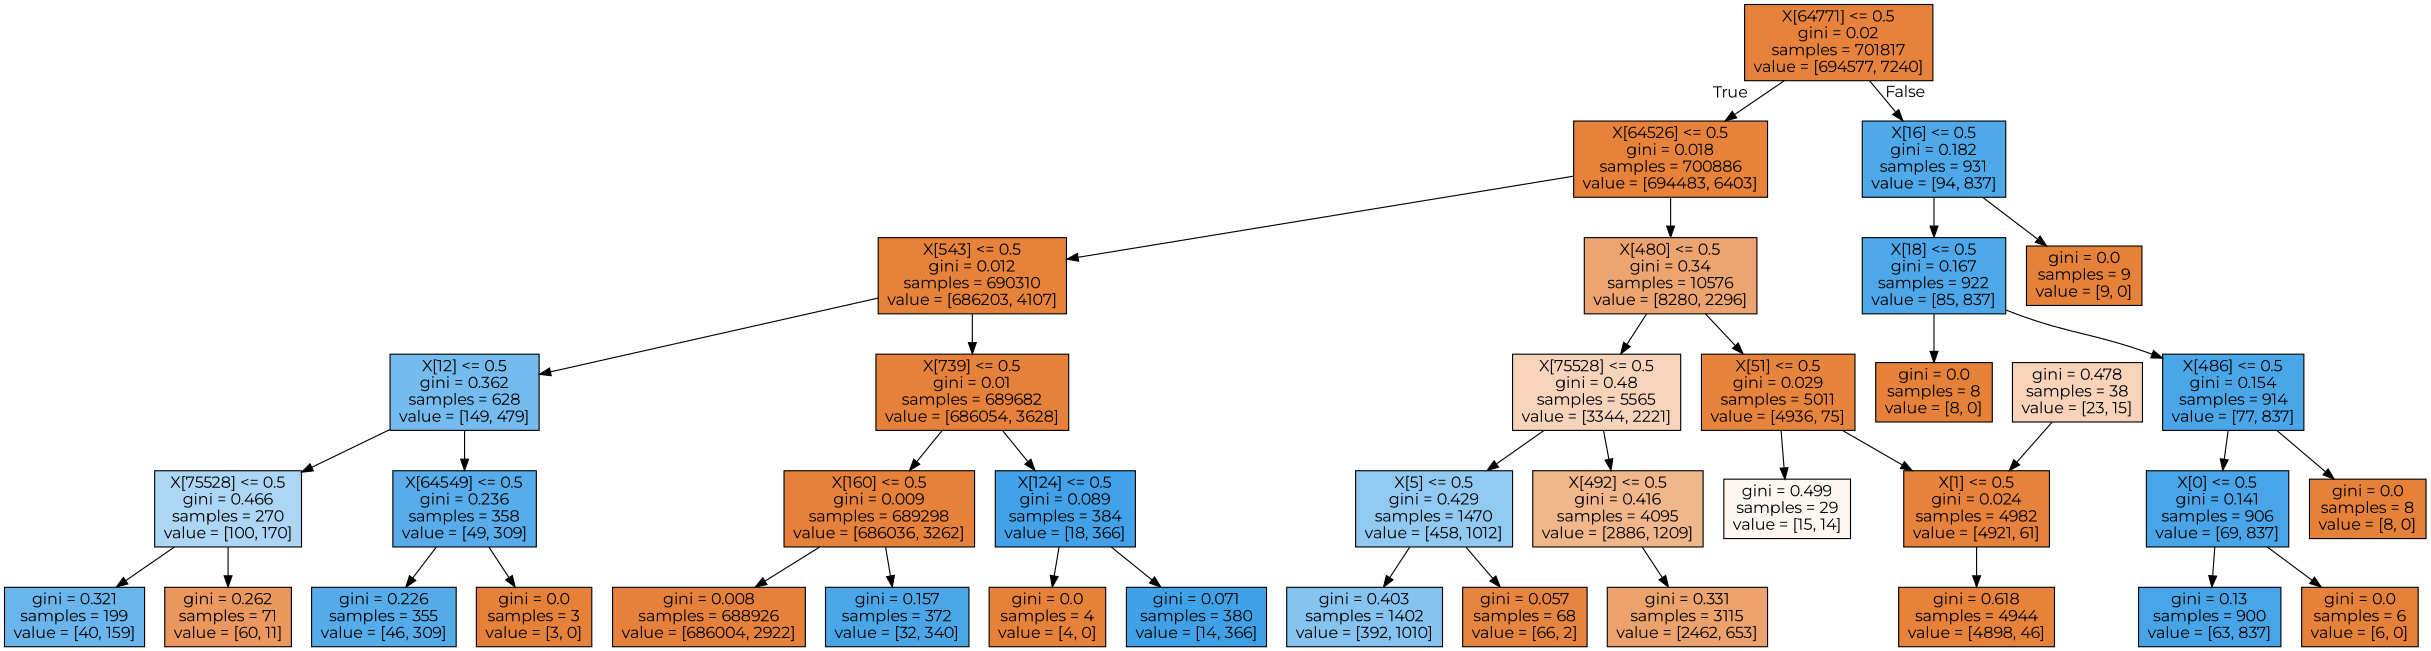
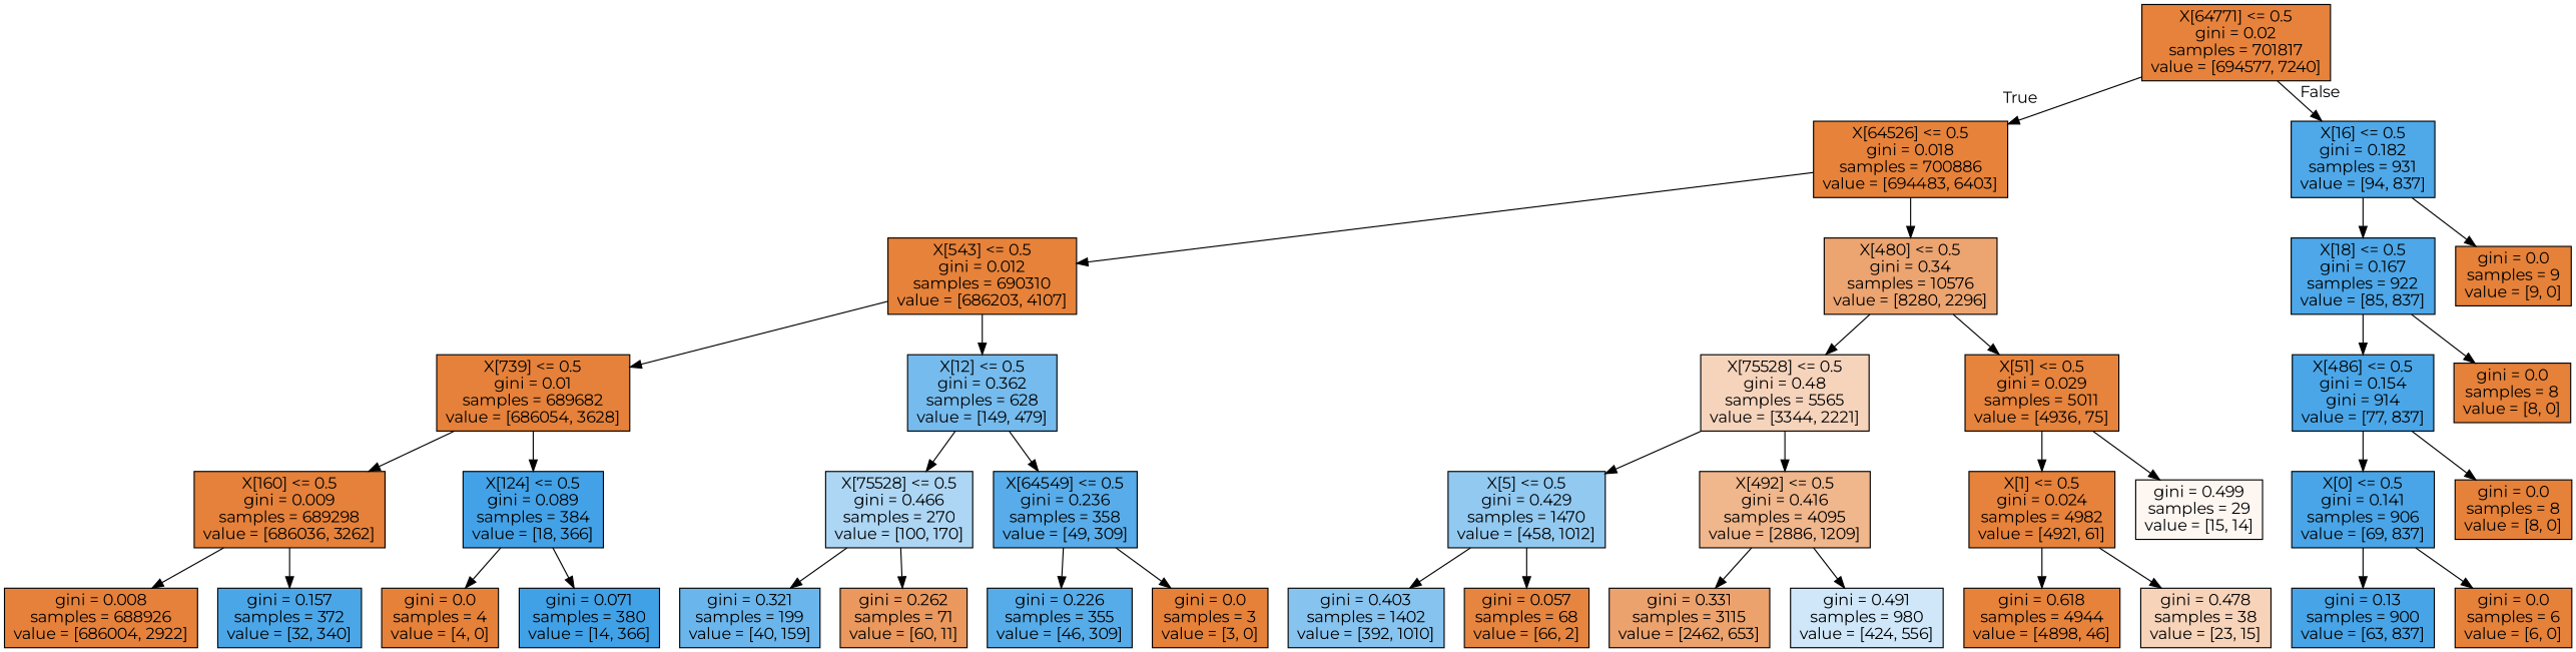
  digraph {
    fontname=Montserrat
    node [color=black fillcolor="#e58139ff" fontname=Montserrat shape=box style=filled]
    edge [fontname=Montserrat]
    n1 [fillcolor="#e58139fc" label="X[64771] <= 0.5\ngini = 0.02\nsamples = 701817\nvalue = [694577, 7240]"]
    n2 [fillcolor="#e58139fd" label="X[64526] <= 0.5\ngini = 0.018\nsamples = 700886\nvalue = [694483, 6403]"]
    n3 [fillcolor="#399de5e2" label="X[16] <= 0.5\ngini = 0.182\nsamples = 931\nvalue = [94, 837]"]
    n4 [fillcolor="#e58139fd" label="X[543] <= 0.5\ngini = 0.012\nsamples = 690310\nvalue = [686203, 4107]"]
    n5 [fillcolor="#e58139b8" label="X[480] <= 0.5\ngini = 0.34\nsamples = 10576\nvalue = [8280, 2296]"]
    n6 [fillcolor="#399de5e5" label="X[18] <= 0.5\ngini = 0.167\nsamples = 922\nvalue = [85, 837]"]
    n7 [label="gini = 0.0\nsamples = 9\nvalue = [9, 0]"]
    n8 [fillcolor="#e58139fe" label="X[739] <= 0.5\ngini = 0.01\nsamples = 689682\nvalue = [686054, 3628]"]
    n9 [fillcolor="#399de5b0" label="X[12] <= 0.5\ngini = 0.362\nsamples = 628\nvalue = [149, 479]"]
    n10 [fillcolor="#e5813956" label="X[75528] <= 0.5\ngini = 0.48\nsamples = 5565\nvalue = [3344, 2221]"]
    n11 [fillcolor="#e58139fb" label="X[51] <= 0.5\ngini = 0.029\nsamples = 5011\nvalue = [4936, 75]"]
    n12 [fillcolor="#e58139fe" label="X[160] <= 0.5\ngini = 0.009\nsamples = 689298\nvalue = [686036, 3262]"]
    n13 [fillcolor="#399de5f2" label="X[124] <= 0.5\ngini = 0.089\nsamples = 384\nvalue = [18, 366]"]
    n14 [fillcolor="#399de569" label="X[75528] <= 0.5\ngini = 0.466\nsamples = 270\nvalue = [100, 170]"]
    n15 [fillcolor="#399de5d7" label="X[64549] <= 0.5\ngini = 0.236\nsamples = 358\nvalue = [49, 309]"]
    n16 [fillcolor="#e58139fe" label="gini = 0.008\nsamples = 688926\nvalue = [686004, 2922]"]
    n17 [fillcolor="#399de5e7" label="gini = 0.157\nsamples = 372\nvalue = [32, 340]"]
    n18 [label="gini = 0.0\nsamples = 4\nvalue = [4, 0]"]
    n19 [fillcolor="#399de5f5" label="gini = 0.071\nsamples = 380\nvalue = [14, 366]"]
    n20 [fillcolor="#399de5bf" label="gini = 0.321\nsamples = 199\nvalue = [40, 159]"]
    n21 [fillcolor="#e58139d0" label="gini = 0.262\nsamples = 71\nvalue = [60, 11]"]
    n22 [fillcolor="#399de5d9" label="gini = 0.226\nsamples = 355\nvalue = [46, 309]"]
    n23 [label="gini = 0.0\nsamples = 3\nvalue = [3, 0]"]
    n24 [fillcolor="#399de58c" label="X[5] <= 0.5\ngini = 0.429\nsamples = 1470\nvalue = [458, 1012]"]
    n25 [fillcolor="#e5813994" label="X[492] <= 0.5\ngini = 0.416\nsamples = 4095\nvalue = [2886, 1209]"]
    n26 [fillcolor="#e58139fc" label="X[1] <= 0.5\ngini = 0.024\nsamples = 4982\nvalue = [4921, 61]"]
    n27 [fillcolor="#e5813911" label="gini = 0.499\nsamples = 29\nvalue = [15, 14]"]
    n28 [fillcolor="#399de59c" label="gini = 0.403\nsamples = 1402\nvalue = [392, 1010]"]
    n29 [fillcolor="#e58139f7" label="gini = 0.057\nsamples = 68\nvalue = [66, 2]"]
    n30 [fillcolor="#e58139bb" label="gini = 0.331\nsamples = 3115\nvalue = [2462, 653]"]
+   n31 [fillcolor="#399de53d" label="gini = 0.491\nsamples = 980\nvalue = [424, 556]"]
    n32 [fillcolor="#e58139fd" label="gini = 0.618\nsamples = 4944\nvalue = [4898, 46]"]
    n33 [fillcolor="#e5813959" label="gini = 0.478\nsamples = 38\nvalue = [23, 15]"]
-   n34 [fillcolor="#399de5e8" label="X[486] <= 0.5\ngini = 0.154\nsamples = 914\nvalue = [77, 837]"]
+   n34 [fillcolor="#399de5e8" label="X[486] <= 0.5\ngini = 0.154\ngini = 914\nvalue = [77, 837]"]
    n35 [label="gini = 0.0\nsamples = 8\nvalue = [8, 0]"]
    n36 [fillcolor="#399de5ea" label="X[0] <= 0.5\ngini = 0.141\nsamples = 906\nvalue = [69, 837]"]
    n37 [label="gini = 0.0\nsamples = 8\nvalue = [8, 0]"]
    n38 [fillcolor="#399de5ec" label="gini = 0.13\nsamples = 900\nvalue = [63, 837]"]
    n39 [label="gini = 0.0\nsamples = 6\nvalue = [6, 0]"]
    n1 -> n2 [headlabel=True labelangle=45 labeldistance=2.5]
    n1 -> n3 [headlabel=False labelangle=-45 labeldistance=2.5]
    n2 -> n4
    n2 -> n5
    n3 -> n6
    n3 -> n7
    n4 -> n8
    n4 -> n9
    n5 -> n10
    n5 -> n11
    n6 -> n34
    n6 -> n35
    n8 -> n12
    n8 -> n13
    n9 -> n14
    n9 -> n15
    n10 -> n24
    n10 -> n25
    n11 -> n26
    n11 -> n27
    n12 -> n16
    n12 -> n17
    n13 -> n18
    n13 -> n19
    n14 -> n20
    n14 -> n21
    n15 -> n22
    n15 -> n23
    n24 -> n28
    n24 -> n29
    n25 -> n30
+   n25 -> n31
    n26 -> n32
-   n33 -> n26
+   n26 -> n33
    n34 -> n36
    n34 -> n37
    n36 -> n38
    n36 -> n39
  }
